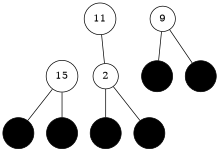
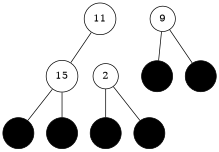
  graph {
    node [ordering=out shape=circle color=black fillcolor=black style=filled]
    11 [color="" fillcolor="" style=""]
    15 [color="" fillcolor="" style=""]
    e3
    e4
    2 [color="" fillcolor="" style=""]
    e1
    e2
    n8 [label=9 color="" fillcolor="" style=""]
    e5
    e6
-   11 -- 2
+   11 -- 15
    15 -- e3
    15 -- e4
    2 -- e1
    2 -- e2
    n8 -- e5
    n8 -- e6
  }
